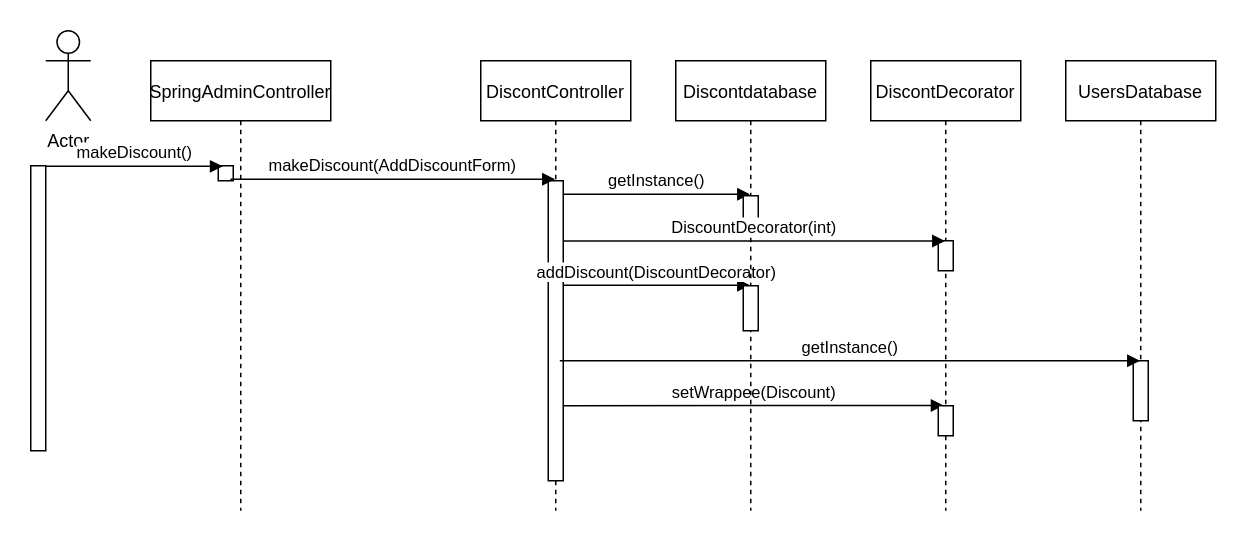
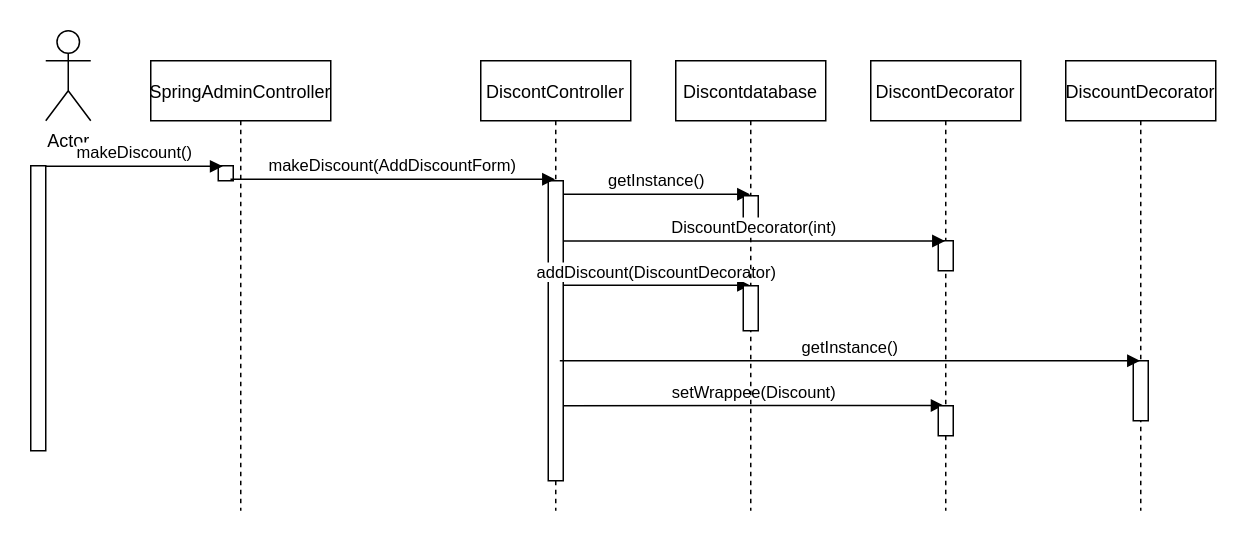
  <mxCell id="0" />
  <mxCell id="1" parent="0" />
  <mxCell id="2" value="SpringAdminController" style="shape=umlLifeline;perimeter=lifelinePerimeter;container=1;collapsible=0;recursiveResize=0;rounded=0;shadow=0;strokeWidth=1;" vertex="1" parent="1"><mxGeometry x="100" y="40" width="120" height="300" as="geometry" /></mxCell>
  <mxCell id="3" value="" style="points=[];perimeter=orthogonalPerimeter;rounded=0;shadow=0;strokeWidth=1;" vertex="1" parent="2"><mxGeometry x="45" y="70" width="10" height="10" as="geometry" /></mxCell>
  <mxCell id="4" value="DiscontController" style="shape=umlLifeline;perimeter=lifelinePerimeter;container=1;collapsible=0;recursiveResize=0;rounded=0;shadow=0;strokeWidth=1;" vertex="1" parent="1"><mxGeometry x="320" y="40" width="100" height="300" as="geometry" /></mxCell>
  <mxCell id="5" value="" style="points=[];perimeter=orthogonalPerimeter;rounded=0;shadow=0;strokeWidth=1;" vertex="1" parent="4"><mxGeometry x="45" y="80" width="10" height="200" as="geometry" /></mxCell>
  <mxCell id="6" value="getInstance()" style="html=1;verticalAlign=bottom;endArrow=block;rounded=0;exitX=0.814;exitY=0.9;exitDx=0;exitDy=0;exitPerimeter=0;" edge="1" parent="4" target="18"><mxGeometry width="80" relative="1" as="geometry"><mxPoint x="55" y="89" as="sourcePoint" /><mxPoint x="160" y="90" as="targetPoint" /></mxGeometry></mxCell>
  <mxCell id="7" value="addDiscount(DiscountDecorator)" style="html=1;verticalAlign=bottom;endArrow=block;rounded=0;exitX=0.814;exitY=0.9;exitDx=0;exitDy=0;exitPerimeter=0;" edge="1" parent="4"><mxGeometry width="80" relative="1" as="geometry"><mxPoint x="55" y="149.66" as="sourcePoint" /><mxPoint x="179.5" y="149.66" as="targetPoint" /></mxGeometry></mxCell>
  <mxCell id="8" value="setWrappee(Discount)" style="html=1;verticalAlign=bottom;endArrow=block;rounded=0;entryX=0.486;entryY=0.766;entryDx=0;entryDy=0;entryPerimeter=0;" edge="1" parent="4" target="11"><mxGeometry width="80" relative="1" as="geometry"><mxPoint x="55" y="230" as="sourcePoint" /><mxPoint x="431.79" y="230" as="targetPoint" /></mxGeometry></mxCell>
  <mxCell id="9" value="Actor" style="shape=umlActor;verticalLabelPosition=bottom;verticalAlign=top;html=1;outlineConnect=0;" vertex="1" parent="1"><mxGeometry x="30" y="20" width="30" height="60" as="geometry" /></mxCell>
  <mxCell id="10" value="" style="points=[];perimeter=orthogonalPerimeter;rounded=0;shadow=0;strokeWidth=1;" vertex="1" parent="1"><mxGeometry x="20" y="110" width="10" height="190" as="geometry" /></mxCell>
  <mxCell id="11" value="DiscontDecorator" style="shape=umlLifeline;perimeter=lifelinePerimeter;container=1;collapsible=0;recursiveResize=0;rounded=0;shadow=0;strokeWidth=1;" vertex="1" parent="1"><mxGeometry x="580" y="40" width="100" height="300" as="geometry" /></mxCell>
  <mxCell id="12" value="" style="points=[];perimeter=orthogonalPerimeter;rounded=0;shadow=0;strokeWidth=1;" vertex="1" parent="11"><mxGeometry x="45" y="120" width="10" height="20" as="geometry" /></mxCell>
  <mxCell id="13" value="" style="points=[];perimeter=orthogonalPerimeter;rounded=0;shadow=0;strokeWidth=1;" vertex="1" parent="11"><mxGeometry x="45" y="230" width="10" height="20" as="geometry" /></mxCell>
- <mxCell id="14" value="UsersDatabase" style="shape=umlLifeline;perimeter=lifelinePerimeter;container=1;collapsible=0;recursiveResize=0;rounded=0;shadow=0;strokeWidth=1;" vertex="1" parent="1"><mxGeometry x="710" y="40" width="100" height="300" as="geometry" /></mxCell>
+ <mxCell id="14" value="DiscountDecorator" style="shape=umlLifeline;perimeter=lifelinePerimeter;container=1;collapsible=0;recursiveResize=0;rounded=0;shadow=0;strokeWidth=1;" vertex="1" parent="1"><mxGeometry x="710" y="40" width="100" height="300" as="geometry" /></mxCell>
  <mxCell id="15" value="" style="points=[];perimeter=orthogonalPerimeter;rounded=0;shadow=0;strokeWidth=1;" vertex="1" parent="14"><mxGeometry x="45" y="200" width="10" height="40" as="geometry" /></mxCell>
  <mxCell id="16" value="makeDiscount()" style="html=1;verticalAlign=bottom;endArrow=block;rounded=0;entryX=0.3;entryY=0.04;entryDx=0;entryDy=0;entryPerimeter=0;" edge="1" parent="1" source="10" target="3"><mxGeometry width="80" relative="1" as="geometry"><mxPoint x="40" y="110" as="sourcePoint" /><mxPoint x="120" y="110" as="targetPoint" /></mxGeometry></mxCell>
  <mxCell id="17" value="makeDiscount(AddDiscountForm)" style="html=1;verticalAlign=bottom;endArrow=block;rounded=0;exitX=0.814;exitY=0.9;exitDx=0;exitDy=0;exitPerimeter=0;" edge="1" parent="1" source="3" target="4"><mxGeometry width="80" relative="1" as="geometry"><mxPoint x="180" y="141" as="sourcePoint" /><mxPoint x="317.24" y="141.33" as="targetPoint" /></mxGeometry></mxCell>
  <mxCell id="18" value="Discontdatabase" style="shape=umlLifeline;perimeter=lifelinePerimeter;container=1;collapsible=0;recursiveResize=0;rounded=0;shadow=0;strokeWidth=1;" vertex="1" parent="1"><mxGeometry x="450" y="40" width="100" height="300" as="geometry" /></mxCell>
  <mxCell id="19" value="" style="points=[];perimeter=orthogonalPerimeter;rounded=0;shadow=0;strokeWidth=1;" vertex="1" parent="18"><mxGeometry x="45" y="90" width="10" height="20" as="geometry" /></mxCell>
  <mxCell id="20" value="" style="points=[];perimeter=orthogonalPerimeter;rounded=0;shadow=0;strokeWidth=1;" vertex="1" parent="18"><mxGeometry x="45" y="150" width="10" height="30" as="geometry" /></mxCell>
  <mxCell id="21" value="DiscountDecorator(int)" style="html=1;verticalAlign=bottom;endArrow=block;rounded=0;exitX=0.993;exitY=0.201;exitDx=0;exitDy=0;exitPerimeter=0;" edge="1" parent="1" source="5" target="11"><mxGeometry width="80" relative="1" as="geometry"><mxPoint x="375" y="150" as="sourcePoint" /><mxPoint x="499.5" y="150" as="targetPoint" /></mxGeometry></mxCell>
  <mxCell id="22" value="getInstance()" style="html=1;verticalAlign=bottom;endArrow=block;rounded=0;exitX=0.993;exitY=0.201;exitDx=0;exitDy=0;exitPerimeter=0;" edge="1" parent="1" target="14"><mxGeometry width="80" relative="1" as="geometry"><mxPoint x="372.71" y="240" as="sourcePoint" /><mxPoint x="627.28" y="240" as="targetPoint" /></mxGeometry></mxCell>
